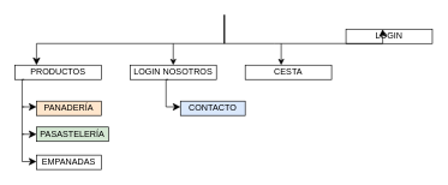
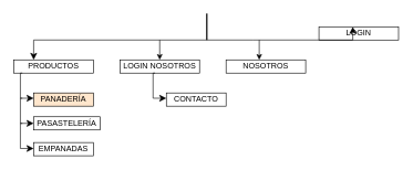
  <mxCell id="0" />
  <mxCell id="1" parent="0" />
  <mxCell id="2" value="PRODUCTOS" style="rounded=0;whiteSpace=wrap;html=1;" vertex="1" parent="1"><mxGeometry x="20" y="90" width="120" height="20" as="geometry" /></mxCell>
  <mxCell id="3" value="LOGIN" style="rounded=0;whiteSpace=wrap;html=1;" vertex="1" parent="1"><mxGeometry x="480" y="40" width="120" height="20" as="geometry" /></mxCell>
  <mxCell id="4" value="LOGIN NOSOTROS" style="rounded=0;whiteSpace=wrap;html=1;" vertex="1" parent="1"><mxGeometry x="180" y="90" width="120" height="20" as="geometry" /></mxCell>
- <mxCell id="5" value="CESTA" style="rounded=0;whiteSpace=wrap;html=1;" vertex="1" parent="1"><mxGeometry x="340" y="90" width="120" height="20" as="geometry" /></mxCell>
+ <mxCell id="5" value="NOSOTROS" style="rounded=0;whiteSpace=wrap;html=1;" vertex="1" parent="1"><mxGeometry x="340" y="90" width="120" height="20" as="geometry" /></mxCell>
  <mxCell id="6" value="" style="edgeStyle=segmentEdgeStyle;endArrow=classic;html=1;curved=0;rounded=0;endSize=8;startSize=8;" edge="1" parent="1" target="2"><mxGeometry width="50" height="50" relative="1" as="geometry"><mxPoint x="380" y="60" as="sourcePoint" /><mxPoint x="380" y="0" as="targetPoint" /><Array as="points"><mxPoint x="50" y="60" /></Array></mxGeometry></mxCell>
  <mxCell id="7" value="" style="edgeStyle=segmentEdgeStyle;endArrow=classic;html=1;curved=0;rounded=0;endSize=8;startSize=8;entryX=0.425;entryY=0;entryDx=0;entryDy=0;entryPerimeter=0;" edge="1" parent="1" target="3"><mxGeometry width="50" height="50" relative="1" as="geometry"><mxPoint x="380" y="60" as="sourcePoint" /><mxPoint x="650" y="80" as="targetPoint" /></mxGeometry></mxCell>
  <mxCell id="8" value="" style="endArrow=classic;html=1;rounded=0;entryX=0.5;entryY=0;entryDx=0;entryDy=0;" edge="1" parent="1" target="4"><mxGeometry width="50" height="50" relative="1" as="geometry"><mxPoint x="240" y="60" as="sourcePoint" /><mxPoint x="290" y="10" as="targetPoint" /></mxGeometry></mxCell>
  <mxCell id="9" value="" style="endArrow=classic;html=1;rounded=0;entryX=0.5;entryY=0;entryDx=0;entryDy=0;" edge="1" parent="1"><mxGeometry width="50" height="50" relative="1" as="geometry"><mxPoint x="390" y="60" as="sourcePoint" /><mxPoint x="390" y="90" as="targetPoint" /></mxGeometry></mxCell>
  <mxCell id="10" value="PANADERÍA" style="rounded=0;whiteSpace=wrap;html=1;fillColor=#ffe6cc;" vertex="1" parent="1"><mxGeometry x="50" y="140" width="90" height="20" as="geometry" /></mxCell>
- <mxCell id="11" value="PASASTELERÍA" style="rounded=0;whiteSpace=wrap;html=1;fillColor=#d5e8d4;" vertex="1" parent="1"><mxGeometry x="50" y="176" width="100" height="20" as="geometry" /></mxCell>
+ <mxCell id="11" value="PASASTELERÍA" style="rounded=0;whiteSpace=wrap;html=1;" vertex="1" parent="1"><mxGeometry x="50" y="176" width="100" height="20" as="geometry" /></mxCell>
  <mxCell id="12" value="EMPANADAS" style="rounded=0;whiteSpace=wrap;html=1;" vertex="1" parent="1"><mxGeometry x="50" y="215" width="90" height="20" as="geometry" /></mxCell>
  <mxCell id="13" value="" style="edgeStyle=segmentEdgeStyle;endArrow=classic;html=1;curved=0;rounded=0;endSize=8;startSize=8;entryX=0;entryY=0.5;entryDx=0;entryDy=0;exitX=0.108;exitY=1.1;exitDx=0;exitDy=0;exitPerimeter=0;" edge="1" parent="1"><mxGeometry width="50" height="50" relative="1" as="geometry"><mxPoint x="32.96" y="110" as="sourcePoint" /><mxPoint x="50" y="148" as="targetPoint" /><Array as="points"><mxPoint x="30" y="110" /><mxPoint x="30" y="148" /></Array></mxGeometry></mxCell>
  <mxCell id="14" value="" style="edgeStyle=segmentEdgeStyle;endArrow=classic;html=1;curved=0;rounded=0;endSize=8;startSize=8;entryX=0;entryY=0.5;entryDx=0;entryDy=0;exitX=0.108;exitY=1.1;exitDx=0;exitDy=0;exitPerimeter=0;" edge="1" parent="1"><mxGeometry width="50" height="50" relative="1" as="geometry"><mxPoint x="32.96" y="148" as="sourcePoint" /><mxPoint x="50" y="186" as="targetPoint" /><Array as="points"><mxPoint x="30" y="148" /><mxPoint x="30" y="186" /></Array></mxGeometry></mxCell>
  <mxCell id="15" value="" style="edgeStyle=segmentEdgeStyle;endArrow=classic;html=1;curved=0;rounded=0;endSize=8;startSize=8;entryX=0;entryY=0.5;entryDx=0;entryDy=0;exitX=0.108;exitY=1.1;exitDx=0;exitDy=0;exitPerimeter=0;" edge="1" parent="1"><mxGeometry width="50" height="50" relative="1" as="geometry"><mxPoint x="32.96" y="186" as="sourcePoint" /><mxPoint x="50" y="224" as="targetPoint" /><Array as="points"><mxPoint x="30" y="186" /><mxPoint x="30" y="224" /></Array></mxGeometry></mxCell>
  <mxCell id="16" value="" style="edgeStyle=segmentEdgeStyle;endArrow=classic;html=1;curved=0;rounded=0;endSize=8;startSize=8;entryX=0;entryY=0.5;entryDx=0;entryDy=0;exitX=0.108;exitY=1.1;exitDx=0;exitDy=0;exitPerimeter=0;" edge="1" parent="1"><mxGeometry width="50" height="50" relative="1" as="geometry"><mxPoint x="232.96" y="110" as="sourcePoint" /><mxPoint x="250" y="148" as="targetPoint" /><Array as="points"><mxPoint x="230" y="110" /><mxPoint x="230" y="148" /></Array></mxGeometry></mxCell>
- <mxCell id="17" value="CONTACTO" style="rounded=0;whiteSpace=wrap;html=1;fillColor=#dae8fc;" vertex="1" parent="1"><mxGeometry x="250" y="140" width="90" height="20" as="geometry" /></mxCell>
+ <mxCell id="17" value="CONTACTO" style="rounded=0;whiteSpace=wrap;html=1;" vertex="1" parent="1"><mxGeometry x="250" y="140" width="90" height="20" as="geometry" /></mxCell>
  <mxCell id="18" value="" style="line;strokeWidth=2;direction=south;html=1;" vertex="1" parent="1"><mxGeometry x="306" y="20" width="10" height="40" as="geometry" /></mxCell>
